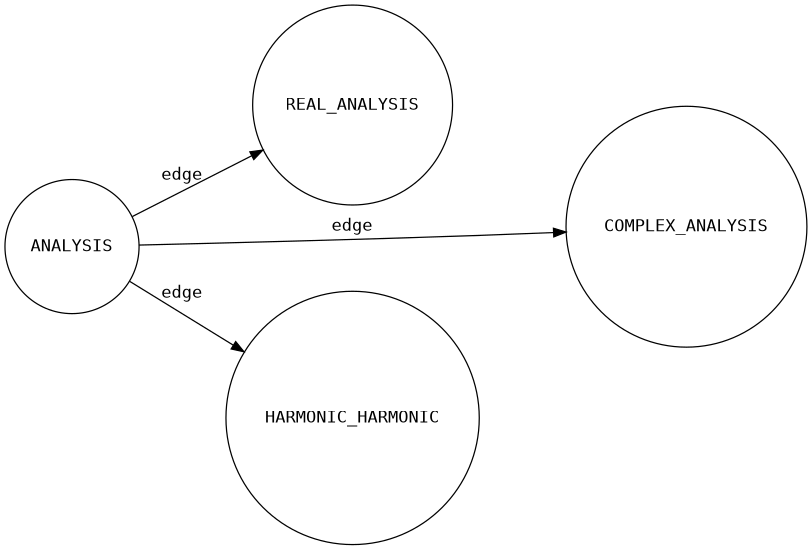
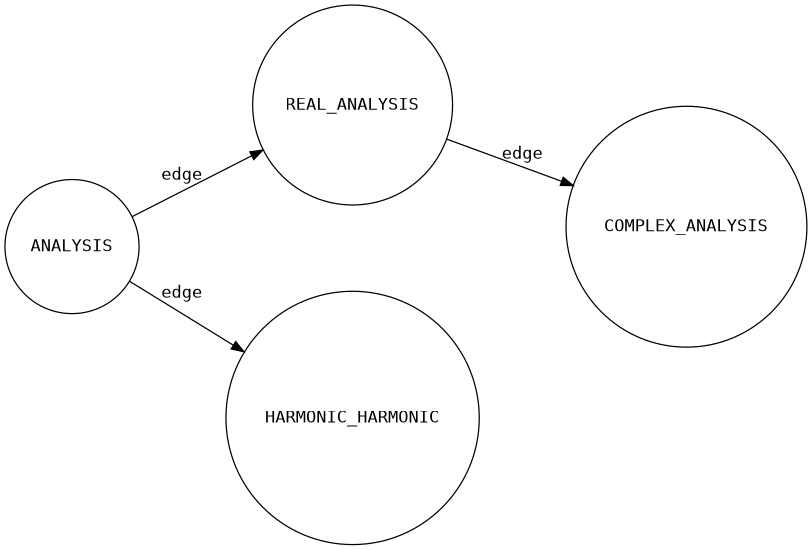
  digraph {
    fontname="DejaVu Sans Mono"
    rankdir=LR
    node [fontname="DejaVu Sans Mono" shape=circle]
    edge [fontname="DejaVu Sans Mono"]
    ANALYSIS
    REAL_ANALYSIS
    COMPLEX_ANALYSIS
    n4 [label=HARMONIC_HARMONIC]
    ANALYSIS -> REAL_ANALYSIS [label="edge"]
-   ANALYSIS -> COMPLEX_ANALYSIS [label="edge"]
+   REAL_ANALYSIS -> COMPLEX_ANALYSIS [label="edge"]
    ANALYSIS -> n4 [label="edge"]
  }
